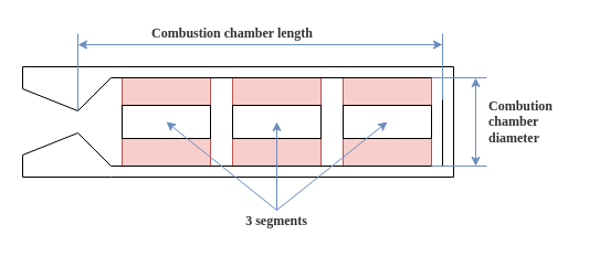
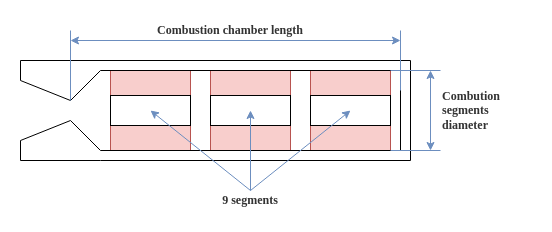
  <mxCell id="0" />
  <mxCell id="1" parent="0" />
  <mxCell id="2" value="" style="whiteSpace=wrap;html=1;aspect=fixed;fillColor=#f8cecc;strokeColor=#b85450;" vertex="1" parent="1"><mxGeometry x="110" y="70" width="80" height="80" as="geometry" /></mxCell>
  <mxCell id="3" value="" style="whiteSpace=wrap;html=1;aspect=fixed;fillColor=#f8cecc;strokeColor=#b85450;" vertex="1" parent="1"><mxGeometry x="210" y="70" width="80" height="80" as="geometry" /></mxCell>
  <mxCell id="4" value="" style="whiteSpace=wrap;html=1;aspect=fixed;fillColor=#f8cecc;strokeColor=#b85450;" vertex="1" parent="1"><mxGeometry x="310" y="70" width="80" height="80" as="geometry" /></mxCell>
  <mxCell id="5" value="" style="rounded=0;whiteSpace=wrap;html=1;" vertex="1" parent="1"><mxGeometry x="110" y="95" width="80" height="30" as="geometry" /></mxCell>
  <mxCell id="6" value="" style="rounded=0;whiteSpace=wrap;html=1;" vertex="1" parent="1"><mxGeometry x="210" y="95" width="80" height="30" as="geometry" /></mxCell>
  <mxCell id="7" value="" style="rounded=0;whiteSpace=wrap;html=1;" vertex="1" parent="1"><mxGeometry x="310" y="95" width="80" height="30" as="geometry" /></mxCell>
  <mxCell id="8" value="" style="group" vertex="1" connectable="0" parent="1"><mxGeometry x="20" y="60" width="390" height="100" as="geometry" /></mxCell>
  <mxCell id="9" value="" style="endArrow=none;html=1;" edge="1" parent="8"><mxGeometry width="50" height="50" relative="1" as="geometry"><mxPoint y="100" as="sourcePoint" /><mxPoint x="80" y="100" as="targetPoint" /></mxGeometry></mxCell>
  <mxCell id="10" value="" style="group" vertex="1" connectable="0" parent="8"><mxGeometry width="390" height="100" as="geometry" /></mxCell>
  <mxCell id="11" value="" style="group" vertex="1" connectable="0" parent="10"><mxGeometry width="390" height="100" as="geometry" /></mxCell>
  <mxCell id="12" value="" style="endArrow=none;html=1;fillColor=#CCCCCC;" edge="1" parent="11"><mxGeometry width="50" height="50" relative="1" as="geometry"><mxPoint x="80" y="90" as="sourcePoint" /><mxPoint x="380" y="90" as="targetPoint" /></mxGeometry></mxCell>
  <mxCell id="13" value="" style="endArrow=none;html=1;fillColor=#CCCCCC;" edge="1" parent="11"><mxGeometry width="50" height="50" relative="1" as="geometry"><mxPoint x="380" y="10" as="sourcePoint" /><mxPoint x="380" y="90" as="targetPoint" /></mxGeometry></mxCell>
  <mxCell id="14" value="" style="endArrow=none;html=1;fillColor=#CCCCCC;" edge="1" parent="11"><mxGeometry width="50" height="50" relative="1" as="geometry"><mxPoint x="80" y="10" as="sourcePoint" /><mxPoint x="380" y="10" as="targetPoint" /></mxGeometry></mxCell>
  <mxCell id="15" value="" style="endArrow=none;html=1;fillColor=#CCCCCC;" edge="1" parent="11"><mxGeometry width="50" height="50" relative="1" as="geometry"><mxPoint x="50" y="40" as="sourcePoint" /><mxPoint x="80" y="10" as="targetPoint" /></mxGeometry></mxCell>
  <mxCell id="16" value="" style="endArrow=none;html=1;fillColor=#CCCCCC;" edge="1" parent="11"><mxGeometry width="50" height="50" relative="1" as="geometry"><mxPoint x="50" y="60" as="sourcePoint" /><mxPoint x="80" y="90" as="targetPoint" /></mxGeometry></mxCell>
  <mxCell id="17" value="" style="endArrow=none;html=1;fillColor=#CCCCCC;" edge="1" parent="11"><mxGeometry width="50" height="50" relative="1" as="geometry"><mxPoint y="20" as="sourcePoint" /><mxPoint x="50" y="40" as="targetPoint" /></mxGeometry></mxCell>
  <mxCell id="18" value="" style="endArrow=none;html=1;fillColor=#CCCCCC;" edge="1" parent="11"><mxGeometry width="50" height="50" relative="1" as="geometry"><mxPoint y="80" as="sourcePoint" /><mxPoint x="50" y="60" as="targetPoint" /></mxGeometry></mxCell>
  <mxCell id="19" value="" style="endArrow=none;html=1;fillColor=#CCCCCC;" edge="1" parent="11"><mxGeometry width="50" height="50" relative="1" as="geometry"><mxPoint x="80" y="100" as="sourcePoint" /><mxPoint x="390" y="100" as="targetPoint" /></mxGeometry></mxCell>
  <mxCell id="20" value="" style="endArrow=none;html=1;fillColor=#CCCCCC;" edge="1" parent="11"><mxGeometry width="50" height="50" relative="1" as="geometry"><mxPoint y="100" as="sourcePoint" /><mxPoint y="80" as="targetPoint" /></mxGeometry></mxCell>
  <mxCell id="21" value="" style="endArrow=none;html=1;fillColor=#CCCCCC;" edge="1" parent="11"><mxGeometry width="50" height="50" relative="1" as="geometry"><mxPoint y="20" as="sourcePoint" /><mxPoint as="targetPoint" /></mxGeometry></mxCell>
  <mxCell id="22" value="" style="endArrow=none;html=1;fillColor=#CCCCCC;" edge="1" parent="11"><mxGeometry width="50" height="50" relative="1" as="geometry"><mxPoint x="390" as="sourcePoint" /><mxPoint as="targetPoint" /></mxGeometry></mxCell>
  <mxCell id="23" value="" style="endArrow=none;html=1;fillColor=#CCCCCC;" edge="1" parent="11"><mxGeometry width="50" height="50" relative="1" as="geometry"><mxPoint x="390" y="100" as="sourcePoint" /><mxPoint x="390" as="targetPoint" /></mxGeometry></mxCell>
  <mxCell id="24" value="" style="endArrow=classic;html=1;fillColor=#dae8fc;fontFamily=Verdana;fontColor=#333333;exitX=0.5;exitY=0;exitDx=0;exitDy=0;strokeColor=#6c8ebf;" edge="1" parent="11" source="33"><mxGeometry width="50" height="50" relative="1" as="geometry"><mxPoint x="210" y="140" as="sourcePoint" /><mxPoint x="330" y="50" as="targetPoint" /></mxGeometry></mxCell>
  <mxCell id="25" value="" style="endArrow=none;html=1;fillColor=#dae8fc;strokeColor=#6c8ebf;" edge="1" parent="1"><mxGeometry width="50" height="50" relative="1" as="geometry"><mxPoint x="70" y="100" as="sourcePoint" /><mxPoint x="70" y="30" as="targetPoint" /></mxGeometry></mxCell>
  <mxCell id="26" value="" style="endArrow=none;html=1;fillColor=#dae8fc;strokeColor=#6c8ebf;" edge="1" parent="1"><mxGeometry width="50" height="50" relative="1" as="geometry"><mxPoint x="400" y="90" as="sourcePoint" /><mxPoint x="400" y="30" as="targetPoint" /></mxGeometry></mxCell>
  <mxCell id="27" value="" style="endArrow=classic;startArrow=classic;html=1;fillColor=#dae8fc;strokeColor=#6c8ebf;" edge="1" parent="1"><mxGeometry width="50" height="50" relative="1" as="geometry"><mxPoint x="70" y="40" as="sourcePoint" /><mxPoint x="400" y="40" as="targetPoint" /></mxGeometry></mxCell>
  <mxCell id="28" value="" style="endArrow=none;html=1;fillColor=#dae8fc;strokeColor=#6c8ebf;" edge="1" parent="1"><mxGeometry width="50" height="50" relative="1" as="geometry"><mxPoint x="390" y="150" as="sourcePoint" /><mxPoint x="440" y="150" as="targetPoint" /></mxGeometry></mxCell>
  <mxCell id="29" value="" style="endArrow=none;html=1;fillColor=#dae8fc;strokeColor=#6c8ebf;" edge="1" parent="1"><mxGeometry width="50" height="50" relative="1" as="geometry"><mxPoint x="390" y="70" as="sourcePoint" /><mxPoint x="440" y="70" as="targetPoint" /></mxGeometry></mxCell>
  <mxCell id="30" value="" style="endArrow=classic;startArrow=classic;html=1;fillColor=#dae8fc;strokeColor=#6c8ebf;" edge="1" parent="1"><mxGeometry width="50" height="50" relative="1" as="geometry"><mxPoint x="430" y="70" as="sourcePoint" /><mxPoint x="430" y="150" as="targetPoint" /></mxGeometry></mxCell>
- <mxCell id="31" value="Combustion chamber length" style="text;html=1;strokeColor=none;fillColor=none;align=center;verticalAlign=middle;whiteSpace=wrap;rounded=0;fontColor=#333333;fontStyle=1;fontFamily=Verdana;" vertex="1" parent="1"><mxGeometry x="110" y="20" width="200" height="20" as="geometry" /></mxCell>
- <mxCell id="32" value="Combution chamber diameter" style="text;html=1;strokeColor=none;fillColor=none;align=left;verticalAlign=middle;whiteSpace=wrap;rounded=0;fontFamily=Verdana;fontColor=#333333;fontStyle=1" vertex="1" parent="1"><mxGeometry x="440" y="80" width="90" height="60" as="geometry" /></mxCell>
- <mxCell id="33" value="3 segments" style="text;html=1;strokeColor=none;fillColor=none;align=center;verticalAlign=middle;whiteSpace=wrap;rounded=0;fontFamily=Verdana;fontColor=#333333;fontStyle=1" vertex="1" parent="1"><mxGeometry x="205" y="190" width="90" height="20" as="geometry" /></mxCell>
+ <mxCell id="31" value="Combustion chamber length" style="text;html=1;strokeColor=none;fillColor=none;align=center;verticalAlign=middle;whiteSpace=wrap;rounded=0;fontColor=#333333;fontStyle=1;fontFamily=Verdana;" vertex="1" parent="1"><mxGeometry x="130" y="20" width="200" height="20" as="geometry" /></mxCell>
+ <mxCell id="32" value="Combution segments diameter" style="text;html=1;strokeColor=none;fillColor=none;align=left;verticalAlign=middle;whiteSpace=wrap;rounded=0;fontFamily=Verdana;fontColor=#333333;fontStyle=1" vertex="1" parent="1"><mxGeometry x="440" y="80" width="90" height="60" as="geometry" /></mxCell>
+ <mxCell id="33" value="9 segments" style="text;html=1;strokeColor=none;fillColor=none;align=center;verticalAlign=middle;whiteSpace=wrap;rounded=0;fontFamily=Verdana;fontColor=#333333;fontStyle=1" vertex="1" parent="1"><mxGeometry x="205" y="190" width="90" height="20" as="geometry" /></mxCell>
  <mxCell id="34" value="" style="endArrow=classic;html=1;fillColor=#dae8fc;fontFamily=Verdana;fontColor=#333333;exitX=0.5;exitY=0;exitDx=0;exitDy=0;strokeColor=#6c8ebf;" edge="1" parent="1" source="33"><mxGeometry width="50" height="50" relative="1" as="geometry"><mxPoint x="20" y="280" as="sourcePoint" /><mxPoint x="250" y="110" as="targetPoint" /></mxGeometry></mxCell>
  <mxCell id="35" value="" style="endArrow=classic;html=1;fillColor=#dae8fc;fontFamily=Verdana;fontColor=#333333;exitX=0.5;exitY=0;exitDx=0;exitDy=0;strokeColor=#6c8ebf;" edge="1" parent="1" source="33"><mxGeometry width="50" height="50" relative="1" as="geometry"><mxPoint x="20" y="280" as="sourcePoint" /><mxPoint x="150" y="110" as="targetPoint" /></mxGeometry></mxCell>
